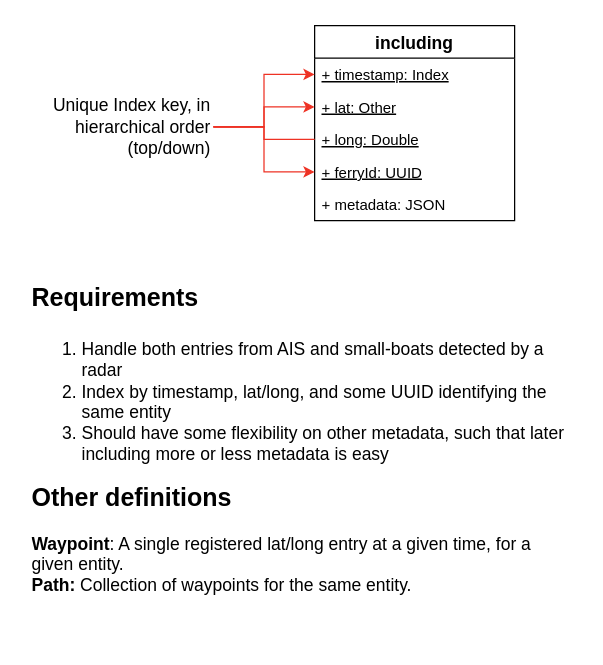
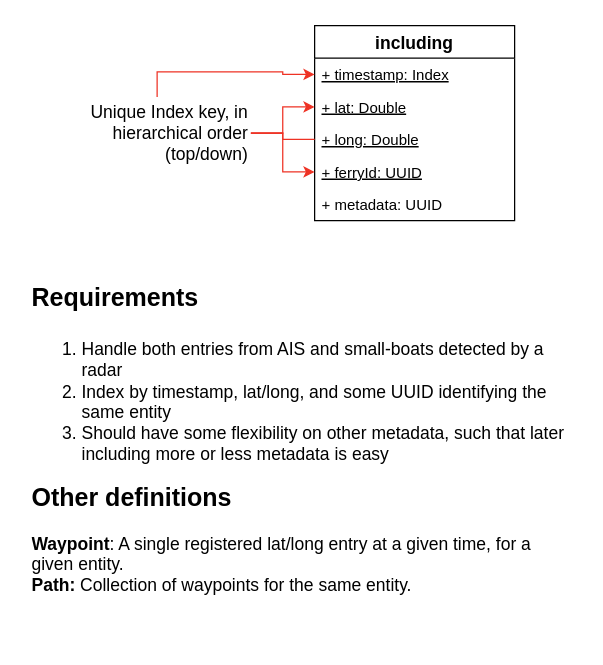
  <mxCell id="0" />
  <mxCell id="1" parent="0" />
  <mxCell id="2" value="&lt;h1&gt;&lt;span style=&quot;font-size: 20px&quot;&gt;Requirements&lt;/span&gt;&lt;/h1&gt;&lt;div&gt;&lt;ol style=&quot;font-size: 14px&quot;&gt;&lt;li&gt;Handle both entries from AIS and small-boats detected by a radar&lt;/li&gt;&lt;li&gt;Index by timestamp, lat/long, and some UUID identifying the same entity&lt;/li&gt;&lt;li&gt;Should have some flexibility on other metadata, such that later including more or less metadata is easy&lt;/li&gt;&lt;/ol&gt;&lt;div&gt;&lt;b&gt;&lt;font style=&quot;font-size: 20px&quot;&gt;Other definitions&lt;/font&gt;&lt;/b&gt;&lt;/div&gt;&lt;div style=&quot;font-size: 14px&quot;&gt;&lt;br&gt;&lt;/div&gt;&lt;div style=&quot;font-size: 14px&quot;&gt;&lt;b&gt;Waypoint&lt;/b&gt;: A single registered lat/long entry at a given time, for a given entity.&lt;/div&gt;&lt;div style=&quot;font-size: 14px&quot;&gt;&lt;b&gt;Path:&lt;/b&gt;&lt;span&gt; Collection of waypoints for the same entity.&lt;/span&gt;&lt;br&gt;&lt;/div&gt;&lt;/div&gt;" style="text;html=1;strokeColor=none;fillColor=none;spacing=5;spacingTop=-20;whiteSpace=wrap;overflow=hidden;rounded=0;fontSize=14;" vertex="1" parent="1"><mxGeometry x="20" y="210" width="440" height="300" as="geometry" /></mxCell>
  <mxCell id="3" value="including" style="swimlane;fontStyle=1;childLayout=stackLayout;horizontal=1;startSize=26;fillColor=none;horizontalStack=0;resizeParent=1;resizeParentMax=0;resizeLast=0;collapsible=1;marginBottom=0;fontSize=14;" vertex="1" parent="1"><mxGeometry x="251" y="20" width="160" height="156" as="geometry" /></mxCell>
  <mxCell id="4" value="+ timestamp: Index" style="text;strokeColor=none;fillColor=none;align=left;verticalAlign=top;spacingLeft=4;spacingRight=4;overflow=hidden;rotatable=0;points=[[0,0.5],[1,0.5]];portConstraint=eastwest;fontStyle=4" vertex="1" parent="3"><mxGeometry y="26" width="160" height="26" as="geometry" /></mxCell>
- <mxCell id="5" value="+ lat: Other" style="text;strokeColor=none;fillColor=none;align=left;verticalAlign=top;spacingLeft=4;spacingRight=4;overflow=hidden;rotatable=0;points=[[0,0.5],[1,0.5]];portConstraint=eastwest;fontStyle=4" vertex="1" parent="3"><mxGeometry y="52" width="160" height="26" as="geometry" /></mxCell>
+ <mxCell id="5" value="+ lat: Double" style="text;strokeColor=none;fillColor=none;align=left;verticalAlign=top;spacingLeft=4;spacingRight=4;overflow=hidden;rotatable=0;points=[[0,0.5],[1,0.5]];portConstraint=eastwest;fontStyle=4" vertex="1" parent="3"><mxGeometry y="52" width="160" height="26" as="geometry" /></mxCell>
  <mxCell id="6" value="+ long: Double" style="text;strokeColor=none;fillColor=none;align=left;verticalAlign=top;spacingLeft=4;spacingRight=4;overflow=hidden;rotatable=0;points=[[0,0.5],[1,0.5]];portConstraint=eastwest;fontStyle=4" vertex="1" parent="3"><mxGeometry y="78" width="160" height="26" as="geometry" /></mxCell>
  <mxCell id="7" value="+ ferryId: UUID" style="text;strokeColor=none;fillColor=none;align=left;verticalAlign=top;spacingLeft=4;spacingRight=4;overflow=hidden;rotatable=0;points=[[0,0.5],[1,0.5]];portConstraint=eastwest;fontStyle=4" vertex="1" parent="3"><mxGeometry y="104" width="160" height="26" as="geometry" /></mxCell>
- <mxCell id="8" value="+ metadata: JSON" style="text;strokeColor=none;fillColor=none;align=left;verticalAlign=top;spacingLeft=4;spacingRight=4;overflow=hidden;rotatable=0;points=[[0,0.5],[1,0.5]];portConstraint=eastwest;" vertex="1" parent="3"><mxGeometry y="130" width="160" height="26" as="geometry" /></mxCell>
+ <mxCell id="8" value="+ metadata: UUID" style="text;strokeColor=none;fillColor=none;align=left;verticalAlign=top;spacingLeft=4;spacingRight=4;overflow=hidden;rotatable=0;points=[[0,0.5],[1,0.5]];portConstraint=eastwest;" vertex="1" parent="3"><mxGeometry y="130" width="160" height="26" as="geometry" /></mxCell>
  <mxCell id="9" style="edgeStyle=orthogonalEdgeStyle;rounded=0;orthogonalLoop=1;jettySize=auto;html=1;fontSize=14;fontColor=#EE3224;strokeColor=#EE3224;" edge="1" parent="1" source="13" target="4"><mxGeometry relative="1" as="geometry" /></mxCell>
  <mxCell id="10" style="edgeStyle=orthogonalEdgeStyle;rounded=0;orthogonalLoop=1;jettySize=auto;html=1;entryX=0;entryY=0.5;entryDx=0;entryDy=0;fontSize=14;fontColor=#EE3224;strokeColor=#EE3224;" edge="1" parent="1" source="13" target="5"><mxGeometry relative="1" as="geometry" /></mxCell>
  <mxCell id="11" style="edgeStyle=orthogonalEdgeStyle;rounded=0;orthogonalLoop=1;jettySize=auto;html=1;entryX=0;entryY=0.5;entryDx=0;entryDy=0;fontSize=14;fontColor=#EE3224;strokeColor=#EE3224;endArrow=none;" edge="1" parent="1" source="13" target="6"><mxGeometry relative="1" as="geometry" /></mxCell>
  <mxCell id="12" style="edgeStyle=orthogonalEdgeStyle;rounded=0;orthogonalLoop=1;jettySize=auto;html=1;entryX=0;entryY=0.5;entryDx=0;entryDy=0;fontSize=14;fontColor=#EE3224;strokeColor=#EE3224;" edge="1" parent="1" source="13" target="7"><mxGeometry relative="1" as="geometry" /></mxCell>
- <mxCell id="13" value="Unique Index key, in hierarchical order (top/down)" style="text;html=1;strokeColor=none;fillColor=none;align=right;verticalAlign=middle;whiteSpace=wrap;rounded=0;fontSize=14;" vertex="1" parent="1"><mxGeometry x="20" y="72" width="150" height="58" as="geometry" /></mxCell>
+ <mxCell id="13" value="Unique Index key, in hierarchical order (top/down)" style="text;html=1;strokeColor=none;fillColor=none;align=right;verticalAlign=middle;whiteSpace=wrap;rounded=0;fontSize=14;" vertex="1" parent="1"><mxGeometry x="50" y="77" width="150" height="58" as="geometry" /></mxCell>
